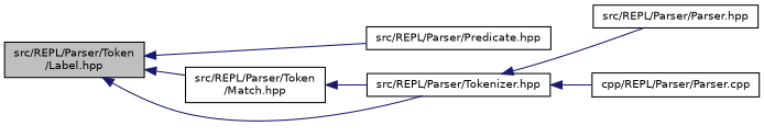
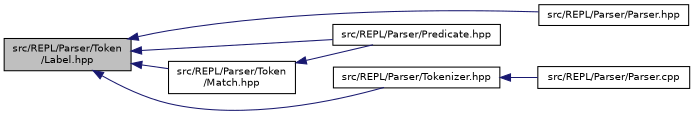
  digraph {
    rankdir=LR
    node [color=black fillcolor=white fontname=Helvetica fontsize=10 shape=record style=filled]
    edge [color=midnightblue dir=back fontname=Helvetica fontsize=10 labelfontname=Helvetica labelfontsize=10 style=solid]
    n1 [fillcolor=grey75 fontcolor=black height=0.2 label="src/REPL/Parser/Token\l/Label.hpp" width=0.4]
    n2 [height=0.2 label="src/REPL/Parser/Predicate.hpp" width=0.4]
    n3 [height=0.2 label="src/REPL/Parser/Parser.hpp" width=0.4]
    n4 [height=0.2 label="src/REPL/Parser/Tokenizer.hpp" width=0.4]
    n5 [height=0.2 label="src/REPL/Parser/Token\l/Match.hpp" width=0.4]
-   n6 [height=0.2 label="cpp/REPL/Parser/Parser.cpp" width=0.4]
+   n6 [height=0.2 label="src/REPL/Parser/Parser.cpp" width=0.4]
    n1 -> n2
-   n4 -> n3
+   n1 -> n3
    n1 -> n4
    n1 -> n5
    n4 -> n6
-   n5 -> n4
+   n5 -> n2
  }
